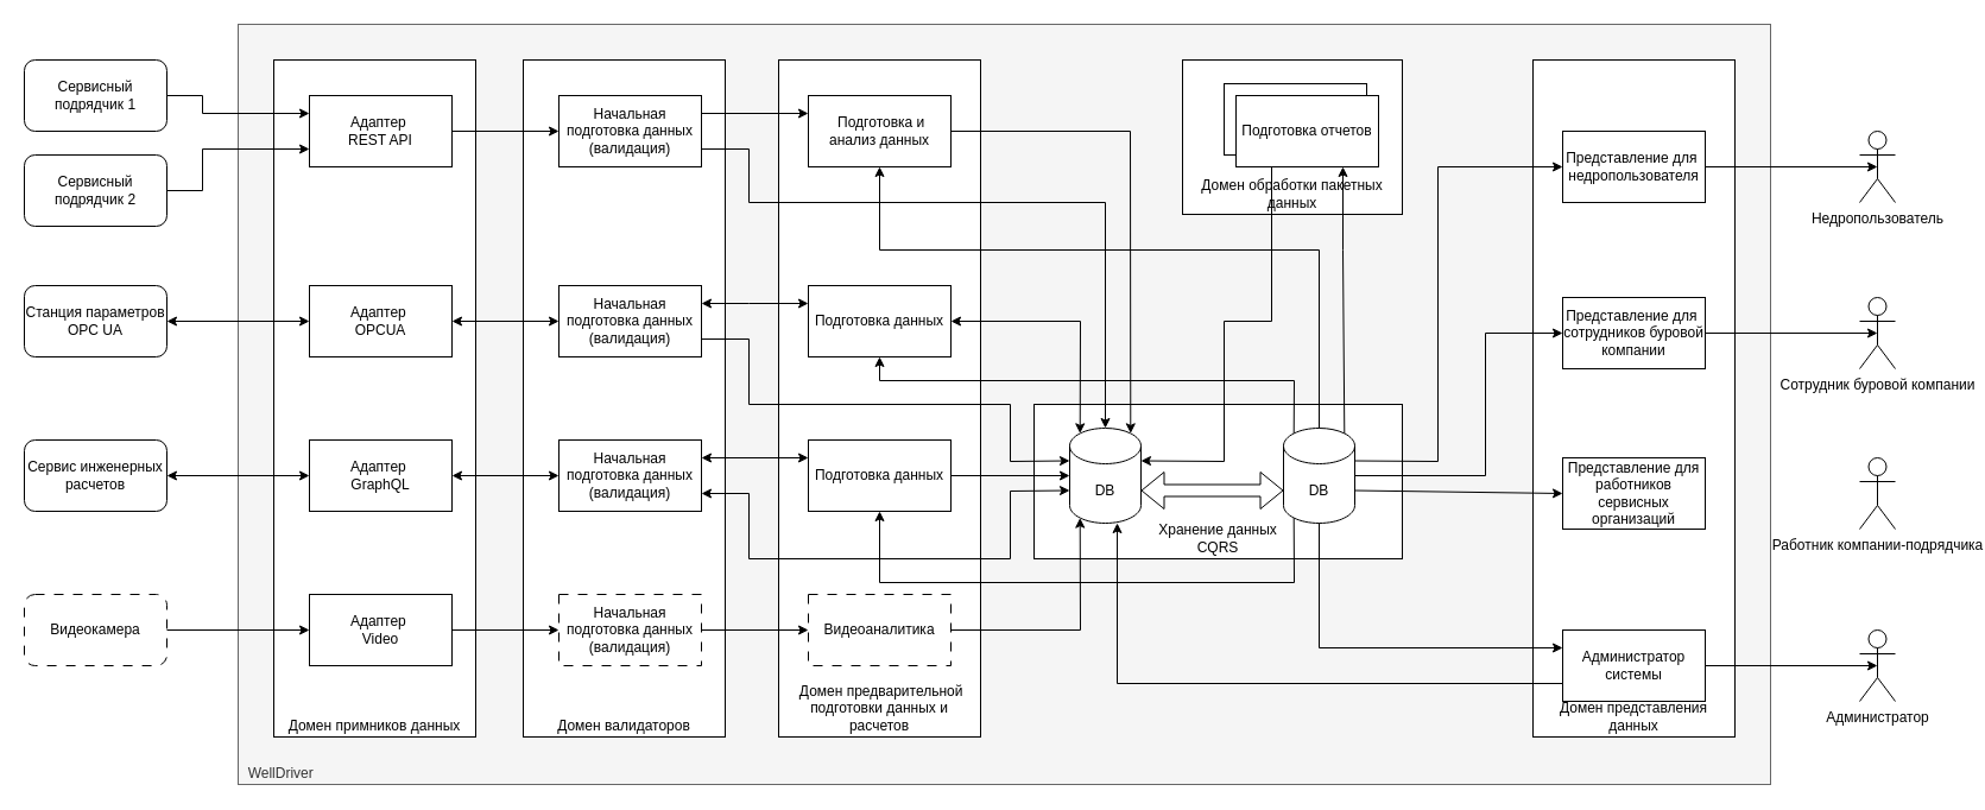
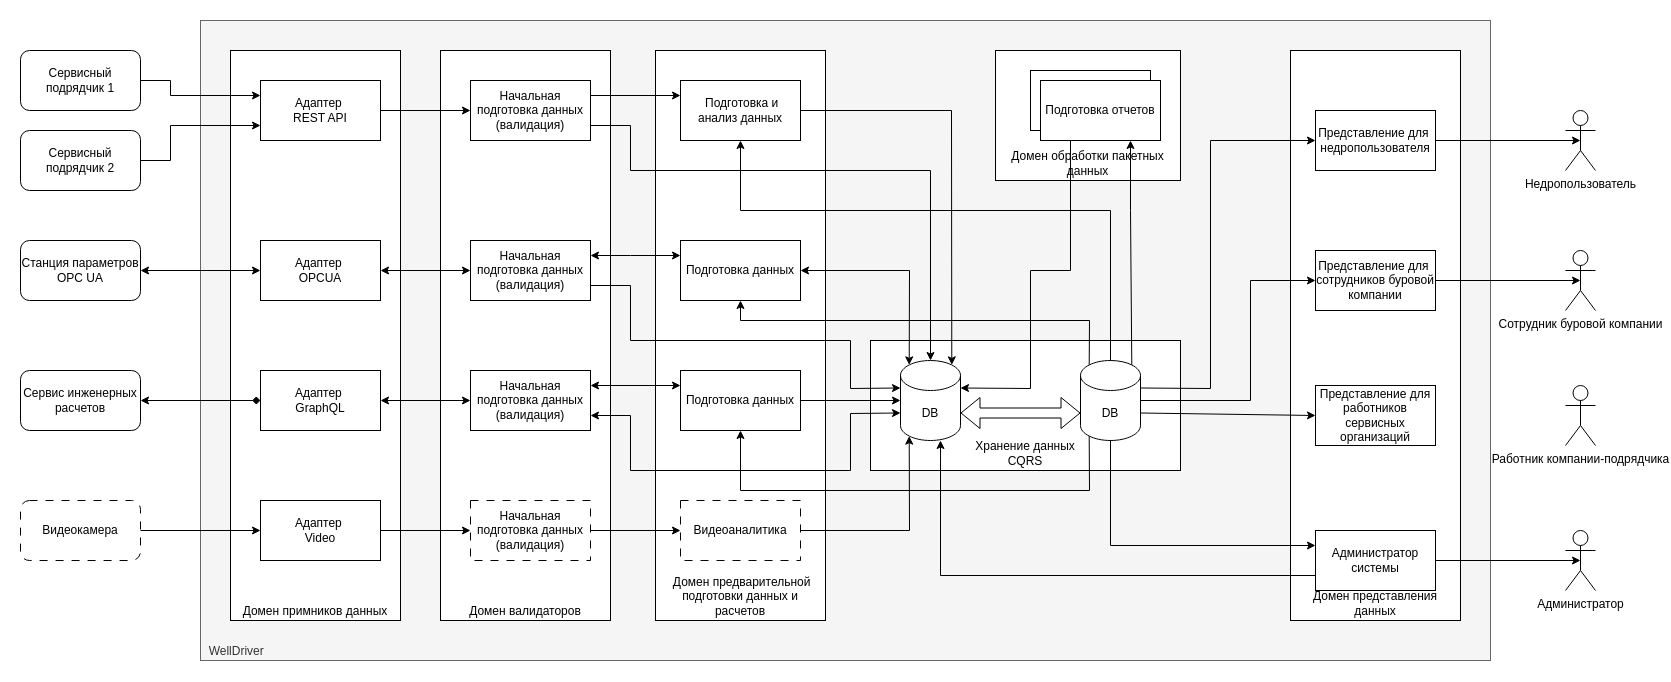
  <mxCell id="0" />
  <mxCell id="1" parent="0" />
  <mxCell id="2" value="&amp;nbsp; WellDriver" style="rounded=0;whiteSpace=wrap;html=1;verticalAlign=bottom;align=left;fillColor=#f5f5f5;fontColor=#333333;strokeColor=#666666;" parent="1" vertex="1"><mxGeometry x="200" width="1290" height="640" as="geometry" y="20" /></mxCell>
  <mxCell id="3" value="Домен обработки пакетных данных" style="rounded=0;whiteSpace=wrap;html=1;verticalAlign=bottom;" parent="1" vertex="1"><mxGeometry x="995" y="50" width="185" height="130" as="geometry" /></mxCell>
  <mxCell id="4" value="Домен представления данных" style="rounded=0;whiteSpace=wrap;html=1;verticalAlign=bottom;" parent="1" vertex="1"><mxGeometry x="1290" y="50" width="170" height="570" as="geometry" /></mxCell>
  <mxCell id="5" value="&amp;nbsp;Домен предварительной подготовки данных и расчетов" style="rounded=0;whiteSpace=wrap;html=1;verticalAlign=bottom;" parent="1" vertex="1"><mxGeometry x="655" y="50" width="170" height="570" as="geometry" /></mxCell>
  <mxCell id="6" value="Домен валидаторов" style="rounded=0;whiteSpace=wrap;html=1;verticalAlign=bottom;" parent="1" vertex="1"><mxGeometry x="440" y="50" width="170" height="570" as="geometry" /></mxCell>
  <mxCell id="7" value="Домен примников данных" style="rounded=0;whiteSpace=wrap;html=1;verticalAlign=bottom;" parent="1" vertex="1"><mxGeometry x="230" y="50" width="170" height="570" as="geometry" /></mxCell>
  <mxCell id="8" value="Хранение данных &lt;br&gt;CQRS" style="rounded=0;whiteSpace=wrap;html=1;verticalAlign=bottom;" parent="1" vertex="1"><mxGeometry x="870" y="340" width="310" height="130" as="geometry" /></mxCell>
  <mxCell id="9" value="Адаптер&amp;nbsp;&lt;br&gt;REST API" style="rounded=0;whiteSpace=wrap;html=1;" parent="1" vertex="1"><mxGeometry x="260" y="80" width="120" height="60" as="geometry" /></mxCell>
  <mxCell id="10" value="Сервисный подрядчик 1" style="rounded=1;whiteSpace=wrap;html=1;" parent="1" vertex="1"><mxGeometry y="50" width="120" height="60" as="geometry" x="20" /></mxCell>
  <mxCell id="11" value="Сервисный подрядчик 2" style="rounded=1;whiteSpace=wrap;html=1;" parent="1" vertex="1"><mxGeometry y="130" width="120" height="60" as="geometry" x="20" /></mxCell>
  <mxCell id="12" value="Станция параметров OPC UA" style="rounded=1;whiteSpace=wrap;html=1;" parent="1" vertex="1"><mxGeometry y="240" width="120" height="60" as="geometry" x="20" /></mxCell>
  <mxCell id="13" value="Адаптер&amp;nbsp;&lt;br&gt;OPCUA" style="rounded=0;whiteSpace=wrap;html=1;" parent="1" vertex="1"><mxGeometry x="260" y="240" width="120" height="60" as="geometry" /></mxCell>
  <mxCell id="14" value="Адаптер&amp;nbsp;&lt;br&gt;GraphQL" style="rounded=0;whiteSpace=wrap;html=1;" parent="1" vertex="1"><mxGeometry x="260" y="370" width="120" height="60" as="geometry" /></mxCell>
  <mxCell id="15" value="Адаптер&amp;nbsp;&lt;br&gt;Video" style="rounded=0;whiteSpace=wrap;html=1;dashed=0;dashPattern=8 8;" parent="1" vertex="1"><mxGeometry x="260" y="500" width="120" height="60" as="geometry" /></mxCell>
  <mxCell id="16" value="Сервис инженерных расчетов" style="rounded=1;whiteSpace=wrap;html=1;" parent="1" vertex="1"><mxGeometry y="370" width="120" height="60" as="geometry" x="20" /></mxCell>
  <mxCell id="17" value="Видеокамера" style="rounded=1;whiteSpace=wrap;html=1;dashed=1;dashPattern=8 8;" parent="1" vertex="1"><mxGeometry y="500" width="120" height="60" as="geometry" x="20" /></mxCell>
  <mxCell id="18" value="" style="endArrow=classic;html=1;rounded=0;exitX=1;exitY=0.5;exitDx=0;exitDy=0;entryX=0;entryY=0.25;entryDx=0;entryDy=0;" parent="1" source="10" target="9" edge="1"><mxGeometry width="50" height="50" relative="1" as="geometry"><mxPoint x="510" y="370" as="sourcePoint" /><mxPoint x="560" y="320" as="targetPoint" /><Array as="points"><mxPoint x="170" y="80" /><mxPoint x="170" y="95" /></Array></mxGeometry></mxCell>
  <mxCell id="19" value="" style="endArrow=classic;html=1;rounded=0;exitX=1;exitY=0.5;exitDx=0;exitDy=0;entryX=0;entryY=0.75;entryDx=0;entryDy=0;" parent="1" source="11" target="9" edge="1"><mxGeometry width="50" height="50" relative="1" as="geometry"><mxPoint x="150" y="60" as="sourcePoint" /><mxPoint x="270" y="120" as="targetPoint" /><Array as="points"><mxPoint x="170" y="160" /><mxPoint x="170" y="125" /></Array></mxGeometry></mxCell>
  <mxCell id="20" value="" style="endArrow=classic;html=1;rounded=0;exitX=1;exitY=0.5;exitDx=0;exitDy=0;entryX=0;entryY=0.5;entryDx=0;entryDy=0;startArrow=classic;startFill=1;" parent="1" source="12" target="13" edge="1"><mxGeometry width="50" height="50" relative="1" as="geometry"><mxPoint x="140" y="50" as="sourcePoint" /><mxPoint x="260" y="110" as="targetPoint" /></mxGeometry></mxCell>
- <mxCell id="21" value="" style="endArrow=classic;html=1;rounded=0;exitX=1;exitY=0.5;exitDx=0;exitDy=0;entryX=0;entryY=0.5;entryDx=0;entryDy=0;startArrow=classic;startFill=1;" parent="1" source="16" target="14" edge="1"><mxGeometry width="50" height="50" relative="1" as="geometry"><mxPoint x="150" y="300" as="sourcePoint" /><mxPoint x="270" y="300" as="targetPoint" /></mxGeometry></mxCell>
+ <mxCell id="21" value="" style="endArrow=diamond;html=1;rounded=0;exitX=1;exitY=0.5;exitDx=0;exitDy=0;entryX=0;entryY=0.5;entryDx=0;entryDy=0;startArrow=classic;startFill=1;" parent="1" source="16" target="14" edge="1"><mxGeometry width="50" height="50" relative="1" as="geometry"><mxPoint x="150" y="300" as="sourcePoint" /><mxPoint x="270" y="300" as="targetPoint" /></mxGeometry></mxCell>
  <mxCell id="22" value="" style="endArrow=classic;html=1;rounded=0;exitX=1;exitY=0.5;exitDx=0;exitDy=0;entryX=0;entryY=0.5;entryDx=0;entryDy=0;" parent="1" source="17" target="15" edge="1"><mxGeometry width="50" height="50" relative="1" as="geometry"><mxPoint x="140" y="290" as="sourcePoint" /><mxPoint x="260" y="290" as="targetPoint" /></mxGeometry></mxCell>
  <mxCell id="23" value="Начальная подготовка данных (валидация)" style="rounded=0;whiteSpace=wrap;html=1;" parent="1" vertex="1"><mxGeometry x="470" y="80" width="120" height="60" as="geometry" /></mxCell>
  <mxCell id="24" value="Начальная подготовка данных (валидация)" style="rounded=0;whiteSpace=wrap;html=1;" parent="1" vertex="1"><mxGeometry x="470" y="240" width="120" height="60" as="geometry" /></mxCell>
  <mxCell id="25" value="Начальная подготовка данных (валидация)" style="rounded=0;whiteSpace=wrap;html=1;" parent="1" vertex="1"><mxGeometry x="470" y="370" width="120" height="60" as="geometry" /></mxCell>
  <mxCell id="26" value="Видеоаналитика" style="rounded=0;whiteSpace=wrap;html=1;dashed=1;dashPattern=8 8;" parent="1" vertex="1"><mxGeometry x="680" y="500" width="120" height="60" as="geometry" /></mxCell>
  <mxCell id="27" value="DB" style="shape=cylinder3;whiteSpace=wrap;html=1;boundedLbl=1;backgroundOutline=1;size=15;" parent="1" vertex="1"><mxGeometry x="900" y="360" width="60" height="80" as="geometry" /></mxCell>
  <mxCell id="28" value="DB" style="shape=cylinder3;whiteSpace=wrap;html=1;boundedLbl=1;backgroundOutline=1;size=15;" parent="1" vertex="1"><mxGeometry x="1080" y="360" width="60" height="80" as="geometry" /></mxCell>
  <mxCell id="29" value="" style="endArrow=classic;html=1;rounded=0;exitX=1;exitY=0.5;exitDx=0;exitDy=0;entryX=0;entryY=0.5;entryDx=0;entryDy=0;" parent="1" source="9" target="23" edge="1"><mxGeometry width="50" height="50" relative="1" as="geometry"><mxPoint x="510" y="370" as="sourcePoint" /><mxPoint x="560" y="320" as="targetPoint" /></mxGeometry></mxCell>
  <mxCell id="30" value="" style="endArrow=classic;html=1;rounded=0;exitX=1;exitY=0.5;exitDx=0;exitDy=0;entryX=0;entryY=0.5;entryDx=0;entryDy=0;startArrow=classic;startFill=1;" parent="1" source="13" target="24" edge="1"><mxGeometry width="50" height="50" relative="1" as="geometry"><mxPoint x="390" y="120" as="sourcePoint" /><mxPoint x="480" y="120" as="targetPoint" /></mxGeometry></mxCell>
  <mxCell id="31" value="" style="endArrow=classic;html=1;rounded=0;exitX=1;exitY=0.5;exitDx=0;exitDy=0;entryX=0;entryY=0.5;entryDx=0;entryDy=0;startArrow=classic;startFill=1;" parent="1" source="14" target="25" edge="1"><mxGeometry width="50" height="50" relative="1" as="geometry"><mxPoint x="380" y="110" as="sourcePoint" /><mxPoint x="470" y="110" as="targetPoint" /></mxGeometry></mxCell>
  <mxCell id="32" value="" style="endArrow=classic;html=1;rounded=0;exitX=1;exitY=0.5;exitDx=0;exitDy=0;entryX=0;entryY=0.5;entryDx=0;entryDy=0;" parent="1" source="15" target="70" edge="1"><mxGeometry width="50" height="50" relative="1" as="geometry"><mxPoint x="380" y="110" as="sourcePoint" /><mxPoint x="470" y="110" as="targetPoint" /></mxGeometry></mxCell>
  <mxCell id="33" value="&amp;nbsp;Подготовка и анализ данных" style="rounded=0;whiteSpace=wrap;html=1;" parent="1" vertex="1"><mxGeometry x="680" y="80" width="120" height="60" as="geometry" /></mxCell>
  <mxCell id="34" value="" style="endArrow=classic;html=1;rounded=0;entryX=0;entryY=0.25;entryDx=0;entryDy=0;exitX=1;exitY=0.25;exitDx=0;exitDy=0;" parent="1" source="23" target="33" edge="1"><mxGeometry width="50" height="50" relative="1" as="geometry"><mxPoint x="560" y="370" as="sourcePoint" /><mxPoint x="610" y="320" as="targetPoint" /></mxGeometry></mxCell>
  <mxCell id="35" value="Подготовка данных" style="rounded=0;whiteSpace=wrap;html=1;" parent="1" vertex="1"><mxGeometry x="680" y="240" width="120" height="60" as="geometry" /></mxCell>
  <mxCell id="36" value="Подготовка данных" style="rounded=0;whiteSpace=wrap;html=1;" parent="1" vertex="1"><mxGeometry x="680" y="370" width="120" height="60" as="geometry" /></mxCell>
  <mxCell id="37" value="" style="endArrow=classic;html=1;rounded=0;exitX=1;exitY=0.75;exitDx=0;exitDy=0;entryX=0.5;entryY=0;entryDx=0;entryDy=0;entryPerimeter=0;" parent="1" source="23" target="27" edge="1"><mxGeometry width="50" height="50" relative="1" as="geometry"><mxPoint x="560" y="470" as="sourcePoint" /><mxPoint x="610" y="420" as="targetPoint" /><Array as="points"><mxPoint x="630" y="125" /><mxPoint x="630" y="170" /><mxPoint x="930" y="170" /></Array></mxGeometry></mxCell>
  <mxCell id="38" value="" style="endArrow=classic;html=1;rounded=0;exitX=1;exitY=0.5;exitDx=0;exitDy=0;entryX=0.855;entryY=0;entryDx=0;entryDy=4.35;entryPerimeter=0;" parent="1" source="33" target="27" edge="1"><mxGeometry width="50" height="50" relative="1" as="geometry"><mxPoint x="860" y="110" as="sourcePoint" /><mxPoint x="910" y="60" as="targetPoint" /><Array as="points"><mxPoint x="951" y="110" /></Array></mxGeometry></mxCell>
  <mxCell id="39" value="" style="endArrow=classic;html=1;rounded=0;exitX=1;exitY=0.25;exitDx=0;exitDy=0;entryX=0;entryY=0.25;entryDx=0;entryDy=0;startArrow=classic;startFill=1;" parent="1" source="24" target="35" edge="1"><mxGeometry width="50" height="50" relative="1" as="geometry"><mxPoint x="560" y="470" as="sourcePoint" /><mxPoint x="610" y="420" as="targetPoint" /><Array as="points"><mxPoint x="630" y="255" /></Array></mxGeometry></mxCell>
  <mxCell id="40" value="" style="endArrow=classic;html=1;rounded=0;exitX=1;exitY=0.75;exitDx=0;exitDy=0;entryX=0;entryY=0;entryDx=0;entryDy=27.5;entryPerimeter=0;" parent="1" source="24" target="27" edge="1"><mxGeometry width="50" height="50" relative="1" as="geometry"><mxPoint x="560" y="470" as="sourcePoint" /><mxPoint x="610" y="420" as="targetPoint" /><Array as="points"><mxPoint x="630" y="285" /><mxPoint x="630" y="340" /><mxPoint x="850" y="340" /><mxPoint x="850" y="388" /></Array></mxGeometry></mxCell>
  <mxCell id="41" value="" style="endArrow=classic;html=1;rounded=0;entryX=0;entryY=0.5;entryDx=0;entryDy=0;entryPerimeter=0;exitX=1;exitY=0.5;exitDx=0;exitDy=0;" parent="1" source="36" target="27" edge="1"><mxGeometry width="50" height="50" relative="1" as="geometry"><mxPoint x="560" y="470" as="sourcePoint" /><mxPoint x="610" y="420" as="targetPoint" /></mxGeometry></mxCell>
  <mxCell id="42" value="" style="endArrow=classic;html=1;rounded=0;exitX=1;exitY=0.75;exitDx=0;exitDy=0;entryX=0;entryY=0;entryDx=0;entryDy=52.5;entryPerimeter=0;startArrow=classic;startFill=1;" parent="1" source="25" target="27" edge="1"><mxGeometry width="50" height="50" relative="1" as="geometry"><mxPoint x="830" y="590" as="sourcePoint" /><mxPoint x="880" y="540" as="targetPoint" /><Array as="points"><mxPoint x="630" y="415" /><mxPoint x="630" y="470" /><mxPoint x="850" y="470" /><mxPoint x="850" y="413" /></Array></mxGeometry></mxCell>
  <mxCell id="43" value="" style="endArrow=classic;html=1;rounded=0;exitX=1;exitY=0.5;exitDx=0;exitDy=0;entryX=0.145;entryY=1;entryDx=0;entryDy=-4.35;entryPerimeter=0;" parent="1" source="26" target="27" edge="1"><mxGeometry width="50" height="50" relative="1" as="geometry"><mxPoint x="560" y="470" as="sourcePoint" /><mxPoint x="930" y="530" as="targetPoint" /><Array as="points"><mxPoint x="909" y="530" /></Array></mxGeometry></mxCell>
  <mxCell id="44" value="" style="endArrow=classic;html=1;rounded=0;entryX=0.145;entryY=0;entryDx=0;entryDy=4.35;entryPerimeter=0;exitX=1;exitY=0.5;exitDx=0;exitDy=0;startArrow=classic;startFill=1;" parent="1" source="35" target="27" edge="1"><mxGeometry width="50" height="50" relative="1" as="geometry"><mxPoint x="840" y="290" as="sourcePoint" /><mxPoint x="890" y="240" as="targetPoint" /><Array as="points"><mxPoint x="909" y="270" /></Array></mxGeometry></mxCell>
  <mxCell id="45" value="" style="endArrow=classic;html=1;rounded=0;exitX=1;exitY=0.25;exitDx=0;exitDy=0;entryX=0;entryY=0.25;entryDx=0;entryDy=0;startArrow=classic;startFill=1;" parent="1" source="25" target="36" edge="1"><mxGeometry width="50" height="50" relative="1" as="geometry"><mxPoint x="640" y="400" as="sourcePoint" /><mxPoint x="690" y="350" as="targetPoint" /></mxGeometry></mxCell>
  <mxCell id="46" value="Представление для&amp;nbsp;&lt;br&gt;недропользователя" style="rounded=0;whiteSpace=wrap;html=1;" parent="1" vertex="1"><mxGeometry x="1315" y="110" width="120" height="60" as="geometry" /></mxCell>
  <mxCell id="47" value="Недропользователь" style="shape=umlActor;verticalLabelPosition=bottom;verticalAlign=top;html=1;outlineConnect=0;" parent="1" vertex="1"><mxGeometry x="1565" y="110" width="30" height="60" as="geometry" /></mxCell>
  <mxCell id="48" value="Представление для&amp;nbsp;&lt;br style=&quot;border-color: var(--border-color);&quot;&gt;сотрудников буровой компании" style="rounded=0;whiteSpace=wrap;html=1;" parent="1" vertex="1"><mxGeometry x="1315" y="250" width="120" height="60" as="geometry" /></mxCell>
  <mxCell id="49" value="Сотрудник буровой компании" style="shape=umlActor;verticalLabelPosition=bottom;verticalAlign=top;html=1;outlineConnect=0;" parent="1" vertex="1"><mxGeometry x="1565" y="250" width="30" height="60" as="geometry" /></mxCell>
  <mxCell id="50" value="Администратор системы" style="rounded=0;whiteSpace=wrap;html=1;" parent="1" vertex="1"><mxGeometry x="1315" y="530" width="120" height="60" as="geometry" /></mxCell>
  <mxCell id="51" value="Администратор" style="shape=umlActor;verticalLabelPosition=bottom;verticalAlign=top;html=1;outlineConnect=0;" parent="1" vertex="1"><mxGeometry x="1565" y="530" width="30" height="60" as="geometry" /></mxCell>
  <mxCell id="52" value="Представление для работников сервисных организаций" style="rounded=0;whiteSpace=wrap;html=1;" parent="1" vertex="1"><mxGeometry x="1315" y="385" width="120" height="60" as="geometry" /></mxCell>
  <mxCell id="53" value="Работник компании-подрядчика" style="shape=umlActor;verticalLabelPosition=bottom;verticalAlign=top;html=1;outlineConnect=0;" parent="1" vertex="1"><mxGeometry x="1565" y="385" width="30" height="60" as="geometry" /></mxCell>
  <mxCell id="54" value="" style="endArrow=classic;html=1;rounded=0;exitX=1;exitY=0.5;exitDx=0;exitDy=0;entryX=0.5;entryY=0.5;entryDx=0;entryDy=0;entryPerimeter=0;" parent="1" source="46" target="47" edge="1"><mxGeometry width="50" height="50" relative="1" as="geometry"><mxPoint x="1155" y="500" as="sourcePoint" /><mxPoint x="1205" y="450" as="targetPoint" /></mxGeometry></mxCell>
  <mxCell id="55" value="" style="endArrow=classic;html=1;rounded=0;exitX=1;exitY=0.5;exitDx=0;exitDy=0;entryX=0.5;entryY=0.5;entryDx=0;entryDy=0;entryPerimeter=0;" parent="1" source="48" target="49" edge="1"><mxGeometry width="50" height="50" relative="1" as="geometry"><mxPoint x="1445" y="170" as="sourcePoint" /><mxPoint x="1590" y="170" as="targetPoint" /></mxGeometry></mxCell>
  <mxCell id="56" value="" style="endArrow=classic;html=1;rounded=0;exitX=1;exitY=0.5;exitDx=0;exitDy=0;entryX=0.5;entryY=0.5;entryDx=0;entryDy=0;entryPerimeter=0;" parent="1" source="50" target="51" edge="1"><mxGeometry width="50" height="50" relative="1" as="geometry"><mxPoint x="1435" y="320" as="sourcePoint" /><mxPoint x="1580" y="320" as="targetPoint" /></mxGeometry></mxCell>
  <mxCell id="57" value="" style="shape=flexArrow;endArrow=classic;startArrow=classic;html=1;rounded=0;entryX=0;entryY=0;entryDx=0;entryDy=52.5;entryPerimeter=0;exitX=1;exitY=0;exitDx=0;exitDy=52.5;exitPerimeter=0;" parent="1" source="27" target="28" edge="1"><mxGeometry width="100" height="100" relative="1" as="geometry"><mxPoint x="990" y="600" as="sourcePoint" /><mxPoint x="1090" y="500" as="targetPoint" /><Array as="points" /></mxGeometry></mxCell>
  <mxCell id="58" value="" style="endArrow=classic;html=1;rounded=0;entryX=0;entryY=0.5;entryDx=0;entryDy=0;exitX=1;exitY=0;exitDx=0;exitDy=27.5;exitPerimeter=0;" parent="1" source="28" target="46" edge="1"><mxGeometry width="50" height="50" relative="1" as="geometry"><mxPoint x="1090" y="470" as="sourcePoint" /><mxPoint x="1140" y="420" as="targetPoint" /><Array as="points"><mxPoint x="1210" y="388" /><mxPoint x="1210" y="140" /></Array></mxGeometry></mxCell>
  <mxCell id="59" value="" style="endArrow=classic;html=1;rounded=0;entryX=0;entryY=0.25;entryDx=0;entryDy=0;exitX=0.5;exitY=1;exitDx=0;exitDy=0;exitPerimeter=0;" parent="1" source="28" target="50" edge="1"><mxGeometry width="50" height="50" relative="1" as="geometry"><mxPoint x="1160" y="690" as="sourcePoint" /><mxPoint x="1210" y="640" as="targetPoint" /><Array as="points"><mxPoint x="1110" y="545" /></Array></mxGeometry></mxCell>
  <mxCell id="60" value="" style="endArrow=classic;html=1;rounded=0;entryX=0;entryY=0.5;entryDx=0;entryDy=0;exitX=1;exitY=0;exitDx=0;exitDy=52.5;exitPerimeter=0;" parent="1" source="28" target="52" edge="1"><mxGeometry width="50" height="50" relative="1" as="geometry"><mxPoint x="1180" y="520" as="sourcePoint" /><mxPoint x="1230" y="470" as="targetPoint" /></mxGeometry></mxCell>
  <mxCell id="61" value="" style="endArrow=classic;html=1;rounded=0;entryX=0;entryY=0.5;entryDx=0;entryDy=0;exitX=1;exitY=0.5;exitDx=0;exitDy=0;exitPerimeter=0;" parent="1" source="28" target="48" edge="1"><mxGeometry width="50" height="50" relative="1" as="geometry"><mxPoint x="1150" y="310" as="sourcePoint" /><mxPoint x="1200" y="260" as="targetPoint" /><Array as="points"><mxPoint x="1250" y="400" /><mxPoint x="1250" y="280" /></Array></mxGeometry></mxCell>
  <mxCell id="62" value="" style="rounded=0;whiteSpace=wrap;html=1;" parent="1" vertex="1"><mxGeometry x="1030" y="70" width="120" height="60" as="geometry" /></mxCell>
  <mxCell id="63" value="Подготовка отчетов" style="rounded=0;whiteSpace=wrap;html=1;" parent="1" vertex="1"><mxGeometry x="1040" y="80" width="120" height="60" as="geometry" /></mxCell>
  <mxCell id="64" value="" style="endArrow=classic;html=1;rounded=0;exitX=0.855;exitY=0;exitDx=0;exitDy=4.35;exitPerimeter=0;entryX=0.75;entryY=1;entryDx=0;entryDy=0;" parent="1" source="28" target="63" edge="1"><mxGeometry width="50" height="50" relative="1" as="geometry"><mxPoint x="1130" y="310" as="sourcePoint" /><mxPoint x="1180" y="260" as="targetPoint" /><Array as="points"><mxPoint x="1130" y="210" /></Array></mxGeometry></mxCell>
  <mxCell id="65" value="" style="endArrow=classic;html=1;rounded=0;exitX=0.25;exitY=1;exitDx=0;exitDy=0;entryX=1;entryY=0;entryDx=0;entryDy=27.5;entryPerimeter=0;" parent="1" source="63" target="27" edge="1"><mxGeometry width="50" height="50" relative="1" as="geometry"><mxPoint x="1090" y="470" as="sourcePoint" /><mxPoint x="1140" y="420" as="targetPoint" /><Array as="points"><mxPoint x="1070" y="270" /><mxPoint x="1030" y="270" /><mxPoint x="1030" y="388" /></Array></mxGeometry></mxCell>
  <mxCell id="66" value="" style="endArrow=classic;html=1;rounded=0;exitX=0;exitY=0.75;exitDx=0;exitDy=0;entryX=0.667;entryY=1;entryDx=0;entryDy=0;entryPerimeter=0;" parent="1" source="50" target="27" edge="1"><mxGeometry width="50" height="50" relative="1" as="geometry"><mxPoint x="1160" y="470" as="sourcePoint" /><mxPoint x="1210" y="420" as="targetPoint" /><Array as="points"><mxPoint x="940" y="575" /></Array></mxGeometry></mxCell>
  <mxCell id="67" value="" style="endArrow=classic;html=1;rounded=0;exitX=0.5;exitY=0;exitDx=0;exitDy=0;exitPerimeter=0;entryX=0.5;entryY=1;entryDx=0;entryDy=0;" parent="1" source="28" target="33" edge="1"><mxGeometry width="50" height="50" relative="1" as="geometry"><mxPoint x="1090" y="330" as="sourcePoint" /><mxPoint x="1140" y="280" as="targetPoint" /><Array as="points"><mxPoint x="1110" y="210" /><mxPoint x="740" y="210" /></Array></mxGeometry></mxCell>
  <mxCell id="68" value="" style="endArrow=classic;html=1;rounded=0;entryX=0.5;entryY=1;entryDx=0;entryDy=0;exitX=0.145;exitY=0;exitDx=0;exitDy=4.35;exitPerimeter=0;" parent="1" source="28" target="35" edge="1"><mxGeometry width="50" height="50" relative="1" as="geometry"><mxPoint x="970" y="320" as="sourcePoint" /><mxPoint x="1020" y="270" as="targetPoint" /><Array as="points"><mxPoint x="1089" y="320" /><mxPoint x="740" y="320" /></Array></mxGeometry></mxCell>
  <mxCell id="69" value="" style="endArrow=classic;html=1;rounded=0;exitX=0.145;exitY=1;exitDx=0;exitDy=-4.35;exitPerimeter=0;entryX=0.5;entryY=1;entryDx=0;entryDy=0;" parent="1" source="28" target="36" edge="1"><mxGeometry width="50" height="50" relative="1" as="geometry"><mxPoint x="1070" y="550" as="sourcePoint" /><mxPoint x="1120" y="500" as="targetPoint" /><Array as="points"><mxPoint x="1089" y="490" /><mxPoint x="740" y="490" /></Array></mxGeometry></mxCell>
  <mxCell id="70" value="Начальная подготовка данных (валидация)" style="rounded=0;whiteSpace=wrap;html=1;dashed=1;dashPattern=8 8;" parent="1" vertex="1"><mxGeometry x="470" y="500" width="120" height="60" as="geometry" /></mxCell>
  <mxCell id="71" value="" style="endArrow=classic;html=1;rounded=0;exitX=1;exitY=0.5;exitDx=0;exitDy=0;entryX=0;entryY=0.5;entryDx=0;entryDy=0;" parent="1" source="70" target="26" edge="1"><mxGeometry width="50" height="50" relative="1" as="geometry"><mxPoint x="390" y="540" as="sourcePoint" /><mxPoint x="480" y="540" as="targetPoint" /></mxGeometry></mxCell>
